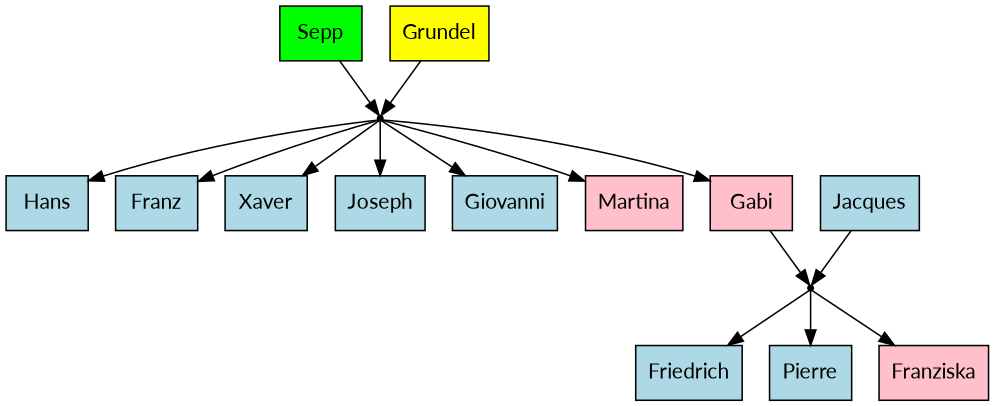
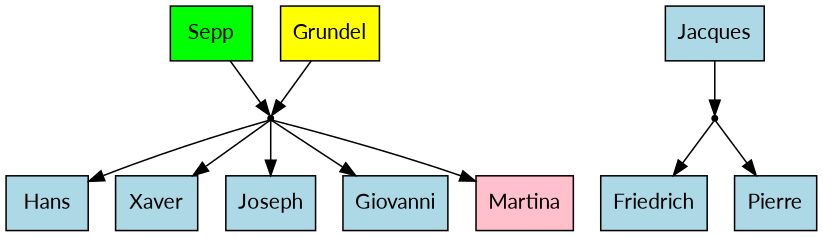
  digraph {
    fontname=Lato
    node [fillcolor=lightblue fontname=Lato shape=box style=filled]
    edge [fontname=Lato]
    n1 [fillcolor=green label=Sepp]
    p_sepp_and_p_gundel [shape=point fillcolor="" style=""]
    n3 [label=Hans]
-   n4 [label=Franz]
    n5 [label=Xaver]
    n6 [label=Joseph]
    n7 [label=Giovanni]
    n8 [fillcolor=pink label=Martina]
-   n9 [fillcolor=pink label=Gabi]
    n10 [fillcolor=yellow label=Grundel]
    p_jacques_and_p_gabi [shape=point fillcolor="" style=""]
    n12 [label=Friedrich]
    n13 [label=Pierre]
-   n14 [fillcolor=pink label=Franziska]
    n15 [label=Jacques]
    n1 -> p_sepp_and_p_gundel
    p_sepp_and_p_gundel -> n3
-   p_sepp_and_p_gundel -> n4
    p_sepp_and_p_gundel -> n5
    p_sepp_and_p_gundel -> n6
    p_sepp_and_p_gundel -> n7
    p_sepp_and_p_gundel -> n8
-   p_sepp_and_p_gundel -> n9
-   n9 -> p_jacques_and_p_gabi
    n10 -> p_sepp_and_p_gundel
    p_jacques_and_p_gabi -> n12
    p_jacques_and_p_gabi -> n13
-   p_jacques_and_p_gabi -> n14
    n15 -> p_jacques_and_p_gabi
  }
